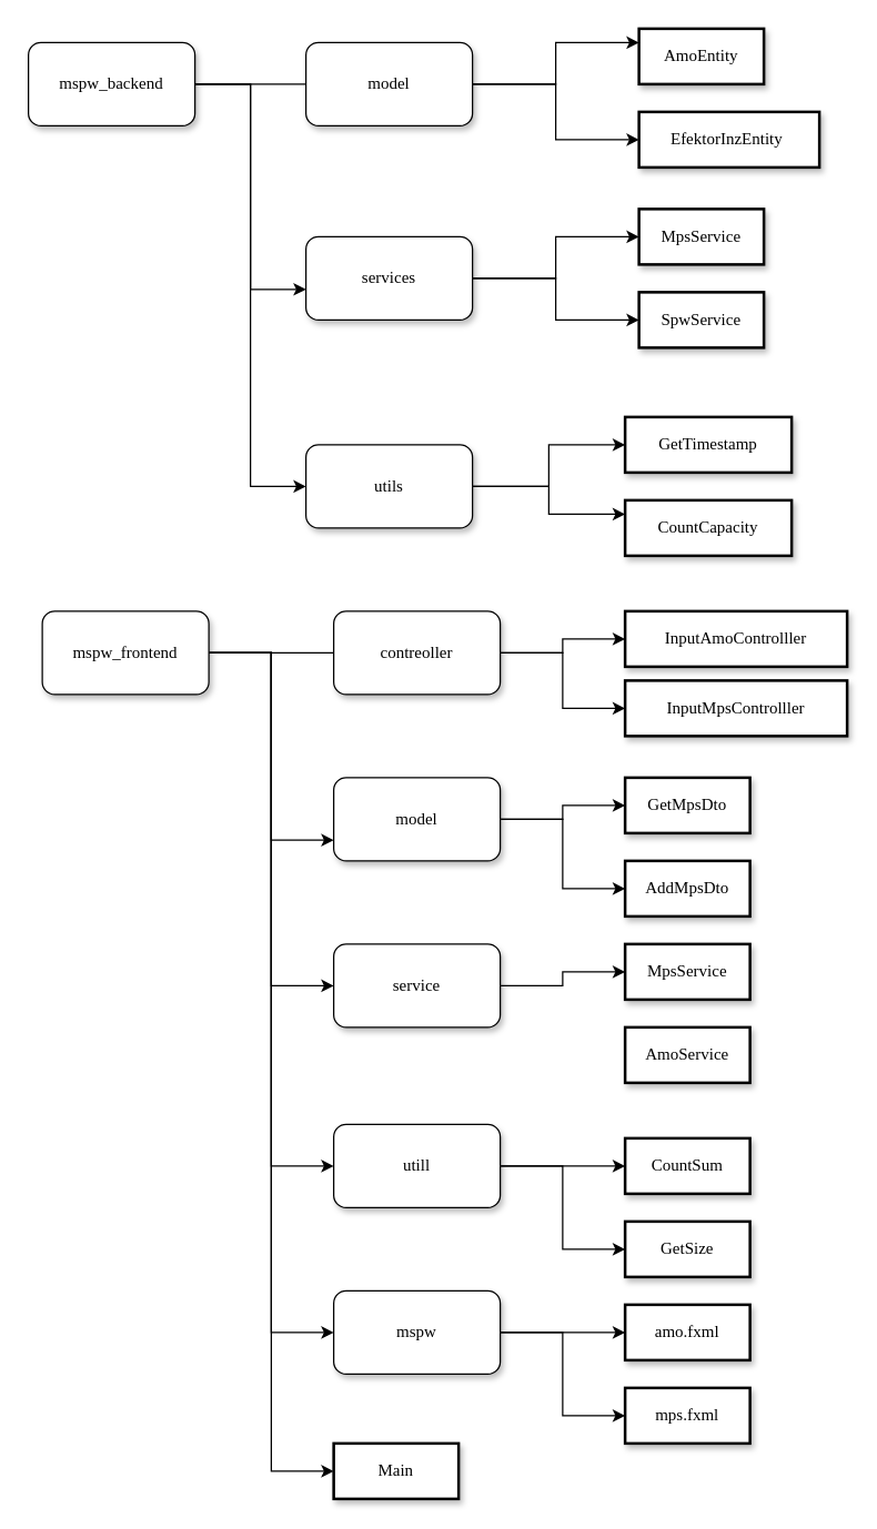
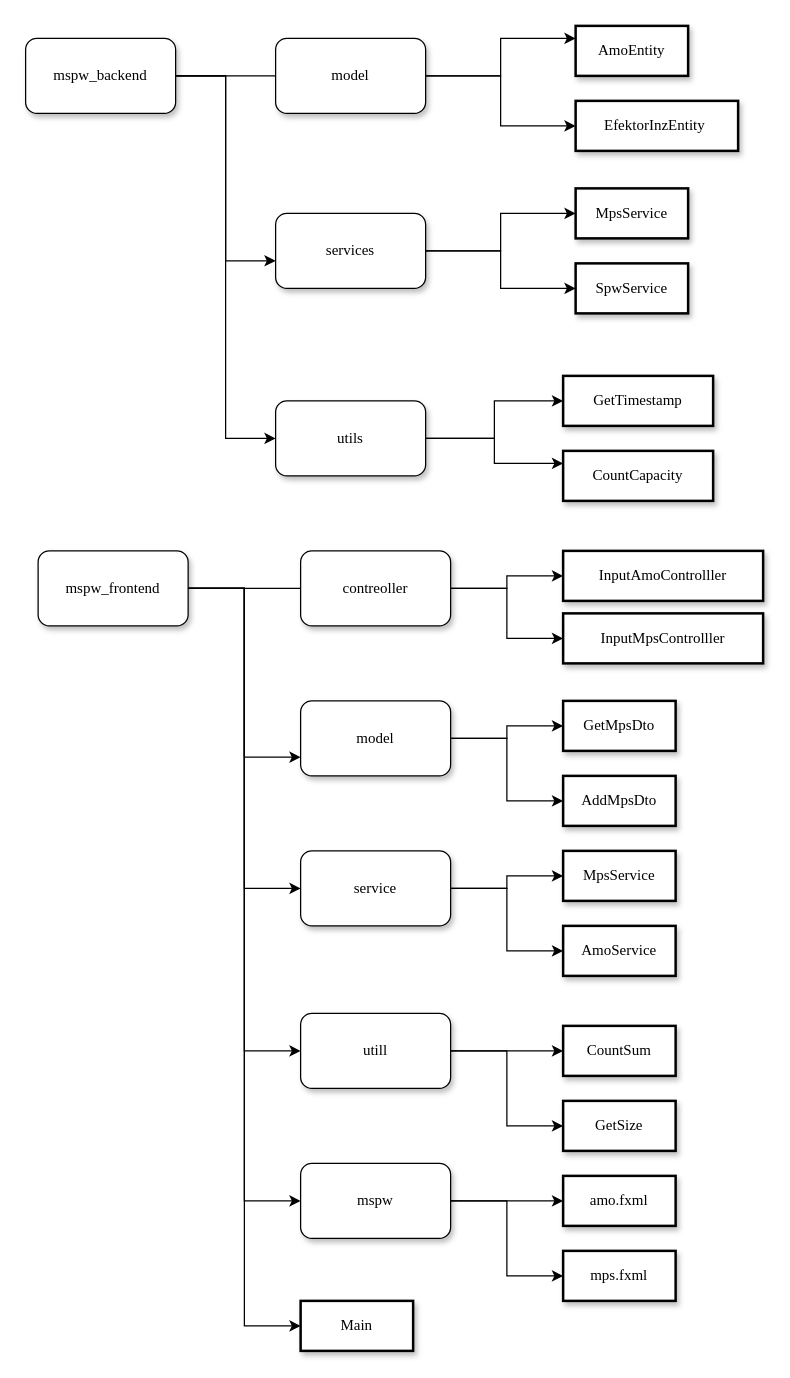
  <mxCell id="0" />
  <mxCell id="1" parent="0" />
  <mxCell id="2" style="edgeStyle=orthogonalEdgeStyle;rounded=0;orthogonalLoop=1;jettySize=auto;html=1;exitX=0.5;exitY=1;exitDx=0;exitDy=0;entryX=0;entryY=0.5;entryDx=0;entryDy=0;" edge="1" parent="1" source="3" target="26"><mxGeometry relative="1" as="geometry"><Array as="points"><mxPoint x="80" y="60" /><mxPoint x="180" y="60" /><mxPoint x="180" y="350" /></Array></mxGeometry></mxCell>
  <mxCell id="3" value="mspw_backend" style="whiteSpace=wrap;html=1;rounded=1;shadow=1;labelBackgroundColor=none;strokeWidth=1;fontFamily=Verdana;fontSize=12;align=center;" parent="1" vertex="1"><mxGeometry x="20" y="30" width="120" height="60" as="geometry" /></mxCell>
  <mxCell id="4" style="edgeStyle=orthogonalEdgeStyle;rounded=0;orthogonalLoop=1;jettySize=auto;html=1;entryX=0;entryY=0.75;entryDx=0;entryDy=0;" edge="1" parent="1" source="9" target="16"><mxGeometry relative="1" as="geometry" /></mxCell>
  <mxCell id="5" style="edgeStyle=orthogonalEdgeStyle;rounded=0;orthogonalLoop=1;jettySize=auto;html=1;entryX=0;entryY=0.5;entryDx=0;entryDy=0;" edge="1" parent="1" source="9" target="38"><mxGeometry relative="1" as="geometry" /></mxCell>
  <mxCell id="6" style="edgeStyle=orthogonalEdgeStyle;rounded=0;orthogonalLoop=1;jettySize=auto;html=1;exitX=1;exitY=0.5;exitDx=0;exitDy=0;entryX=0;entryY=0.5;entryDx=0;entryDy=0;" edge="1" parent="1" source="9" target="41"><mxGeometry relative="1" as="geometry" /></mxCell>
  <mxCell id="7" style="edgeStyle=orthogonalEdgeStyle;rounded=0;orthogonalLoop=1;jettySize=auto;html=1;exitX=1;exitY=0.5;exitDx=0;exitDy=0;entryX=0;entryY=0.5;entryDx=0;entryDy=0;" edge="1" parent="1" source="9" target="44"><mxGeometry relative="1" as="geometry" /></mxCell>
  <mxCell id="8" style="edgeStyle=orthogonalEdgeStyle;rounded=0;orthogonalLoop=1;jettySize=auto;html=1;exitX=1;exitY=0.5;exitDx=0;exitDy=0;entryX=0;entryY=0.5;entryDx=0;entryDy=0;" edge="1" parent="1" source="9" target="53"><mxGeometry relative="1" as="geometry" /></mxCell>
  <mxCell id="9" value="&lt;span&gt;mspw_frontend&lt;/span&gt;" style="whiteSpace=wrap;html=1;rounded=1;shadow=1;labelBackgroundColor=none;strokeWidth=1;fontFamily=Verdana;fontSize=12;align=center;" parent="1" vertex="1"><mxGeometry x="30" y="440" width="120" height="60" as="geometry" /></mxCell>
  <mxCell id="10" style="edgeStyle=orthogonalEdgeStyle;rounded=0;orthogonalLoop=1;jettySize=auto;html=1;entryX=0;entryY=0.25;entryDx=0;entryDy=0;" edge="1" parent="1" source="12" target="28"><mxGeometry relative="1" as="geometry" /></mxCell>
  <mxCell id="11" style="edgeStyle=orthogonalEdgeStyle;rounded=0;orthogonalLoop=1;jettySize=auto;html=1;exitX=1;exitY=0.5;exitDx=0;exitDy=0;entryX=0;entryY=0.5;entryDx=0;entryDy=0;" edge="1" parent="1" source="12" target="27"><mxGeometry relative="1" as="geometry" /></mxCell>
  <mxCell id="12" value="&lt;span&gt;model&lt;/span&gt;" style="whiteSpace=wrap;html=1;rounded=1;shadow=1;labelBackgroundColor=none;strokeWidth=1;fontFamily=Verdana;fontSize=12;align=center;" parent="1" vertex="1"><mxGeometry x="220" y="30" width="120" height="60" as="geometry" /></mxCell>
  <mxCell id="13" value="" style="rounded=0;html=1;labelBackgroundColor=none;startArrow=none;startFill=0;startSize=5;endArrow=none;endFill=0;endSize=5;jettySize=auto;orthogonalLoop=1;strokeWidth=1;fontFamily=Verdana;fontSize=12" parent="1" source="3" target="12" edge="1"><mxGeometry x="-0.3" y="13" relative="1" as="geometry"><mxPoint as="offset" /></mxGeometry></mxCell>
  <mxCell id="14" style="edgeStyle=orthogonalEdgeStyle;rounded=0;orthogonalLoop=1;jettySize=auto;html=1;exitX=1;exitY=0.5;exitDx=0;exitDy=0;entryX=0;entryY=0.5;entryDx=0;entryDy=0;" edge="1" parent="1" source="16" target="46"><mxGeometry relative="1" as="geometry" /></mxCell>
  <mxCell id="15" style="edgeStyle=orthogonalEdgeStyle;rounded=0;orthogonalLoop=1;jettySize=auto;html=1;exitX=1;exitY=0.5;exitDx=0;exitDy=0;entryX=0;entryY=0.5;entryDx=0;entryDy=0;" edge="1" parent="1" source="16" target="30"><mxGeometry relative="1" as="geometry" /></mxCell>
  <mxCell id="16" value="&lt;span&gt;model&lt;/span&gt;" style="whiteSpace=wrap;html=1;rounded=1;shadow=1;labelBackgroundColor=none;strokeWidth=1;fontFamily=Verdana;fontSize=12;align=center;" parent="1" vertex="1"><mxGeometry x="240" y="560" width="120" height="60" as="geometry" /></mxCell>
  <mxCell id="17" style="edgeStyle=orthogonalEdgeStyle;rounded=0;orthogonalLoop=1;jettySize=auto;html=1;exitX=1;exitY=0.5;exitDx=0;exitDy=0;entryX=0;entryY=0.5;entryDx=0;entryDy=0;" edge="1" parent="1" source="19" target="29"><mxGeometry relative="1" as="geometry" /></mxCell>
  <mxCell id="18" style="edgeStyle=orthogonalEdgeStyle;rounded=0;orthogonalLoop=1;jettySize=auto;html=1;exitX=1;exitY=0.5;exitDx=0;exitDy=0;entryX=0;entryY=0.5;entryDx=0;entryDy=0;" edge="1" parent="1" source="19" target="45"><mxGeometry relative="1" as="geometry" /></mxCell>
  <mxCell id="19" value="&lt;span&gt;contreoller&lt;/span&gt;" style="whiteSpace=wrap;html=1;rounded=1;shadow=1;labelBackgroundColor=none;strokeWidth=1;fontFamily=Verdana;fontSize=12;align=center;" parent="1" vertex="1"><mxGeometry x="240" y="440" width="120" height="60" as="geometry" /></mxCell>
  <mxCell id="20" value="" style="rounded=0;html=1;labelBackgroundColor=none;startArrow=none;startFill=0;startSize=5;endArrow=none;endFill=0;endSize=5;jettySize=auto;orthogonalLoop=1;strokeWidth=1;fontFamily=Verdana;fontSize=12" parent="1" source="9" target="19" edge="1"><mxGeometry x="-0.2" y="14" relative="1" as="geometry"><mxPoint as="offset" /></mxGeometry></mxCell>
  <mxCell id="21" style="edgeStyle=orthogonalEdgeStyle;rounded=0;orthogonalLoop=1;jettySize=auto;html=1;entryX=0;entryY=0.5;entryDx=0;entryDy=0;" edge="1" parent="1" source="23" target="34"><mxGeometry relative="1" as="geometry" /></mxCell>
  <mxCell id="22" style="edgeStyle=orthogonalEdgeStyle;rounded=0;orthogonalLoop=1;jettySize=auto;html=1;exitX=1;exitY=0.5;exitDx=0;exitDy=0;entryX=0;entryY=0.5;entryDx=0;entryDy=0;" edge="1" parent="1" source="23" target="33"><mxGeometry relative="1" as="geometry" /></mxCell>
  <mxCell id="23" value="&lt;span&gt;services&lt;/span&gt;" style="whiteSpace=wrap;html=1;rounded=1;shadow=1;labelBackgroundColor=none;strokeWidth=1;fontFamily=Verdana;fontSize=12;align=center;" vertex="1" parent="1"><mxGeometry x="220" y="170" width="120" height="60" as="geometry" /></mxCell>
  <mxCell id="24" style="edgeStyle=orthogonalEdgeStyle;rounded=0;orthogonalLoop=1;jettySize=auto;html=1;entryX=0;entryY=0.5;entryDx=0;entryDy=0;" edge="1" parent="1" source="26" target="32"><mxGeometry relative="1" as="geometry" /></mxCell>
  <mxCell id="25" style="edgeStyle=orthogonalEdgeStyle;rounded=0;orthogonalLoop=1;jettySize=auto;html=1;exitX=1;exitY=0.5;exitDx=0;exitDy=0;entryX=0;entryY=0.25;entryDx=0;entryDy=0;" edge="1" parent="1" source="26" target="31"><mxGeometry relative="1" as="geometry" /></mxCell>
  <mxCell id="26" value="&lt;span&gt;utils&lt;/span&gt;" style="whiteSpace=wrap;html=1;rounded=1;shadow=1;labelBackgroundColor=none;strokeWidth=1;fontFamily=Verdana;fontSize=12;align=center;" vertex="1" parent="1"><mxGeometry x="220" y="320" width="120" height="60" as="geometry" /></mxCell>
  <mxCell id="27" value="&lt;span&gt;EfektorInzEntity&amp;nbsp;&lt;/span&gt;" style="whiteSpace=wrap;html=1;rounded=0;shadow=1;labelBackgroundColor=none;strokeWidth=2;fontFamily=Verdana;fontSize=12;align=center;" vertex="1" parent="1"><mxGeometry x="460" y="80" width="130" height="40" as="geometry" /></mxCell>
  <mxCell id="28" value="&lt;span&gt;AmoEntity&lt;/span&gt;" style="whiteSpace=wrap;html=1;rounded=0;shadow=1;labelBackgroundColor=none;strokeWidth=2;fontFamily=Verdana;fontSize=12;align=center;" vertex="1" parent="1"><mxGeometry x="460" y="20" width="90" height="40" as="geometry" /></mxCell>
  <mxCell id="29" value="&lt;span&gt;InputAmoControlller&lt;/span&gt;" style="whiteSpace=wrap;html=1;rounded=0;shadow=1;labelBackgroundColor=none;strokeWidth=2;fontFamily=Verdana;fontSize=12;align=center;" vertex="1" parent="1"><mxGeometry x="450" y="440" width="160" height="40" as="geometry" /></mxCell>
  <mxCell id="30" value="&lt;span&gt;AddMpsDto&lt;/span&gt;" style="whiteSpace=wrap;html=1;rounded=0;shadow=1;labelBackgroundColor=none;strokeWidth=2;fontFamily=Verdana;fontSize=12;align=center;" vertex="1" parent="1"><mxGeometry x="450" y="620" width="90" height="40" as="geometry" /></mxCell>
  <mxCell id="31" value="&lt;span&gt;CountCapacity&lt;/span&gt;" style="whiteSpace=wrap;html=1;rounded=0;shadow=1;labelBackgroundColor=none;strokeWidth=2;fontFamily=Verdana;fontSize=12;align=center;" vertex="1" parent="1"><mxGeometry x="450" y="360" width="120" height="40" as="geometry" /></mxCell>
  <mxCell id="32" value="&lt;span&gt;GetTimestamp&lt;/span&gt;" style="whiteSpace=wrap;html=1;rounded=0;shadow=1;labelBackgroundColor=none;strokeWidth=2;fontFamily=Verdana;fontSize=12;align=center;" vertex="1" parent="1"><mxGeometry x="450" y="300" width="120" height="40" as="geometry" /></mxCell>
  <mxCell id="33" value="&lt;span&gt;SpwService&lt;/span&gt;" style="whiteSpace=wrap;html=1;rounded=0;shadow=1;labelBackgroundColor=none;strokeWidth=2;fontFamily=Verdana;fontSize=12;align=center;" vertex="1" parent="1"><mxGeometry x="460" y="210" width="90" height="40" as="geometry" /></mxCell>
  <mxCell id="34" value="&lt;span&gt;MpsService&lt;/span&gt;" style="whiteSpace=wrap;html=1;rounded=0;shadow=1;labelBackgroundColor=none;strokeWidth=2;fontFamily=Verdana;fontSize=12;align=center;" vertex="1" parent="1"><mxGeometry x="460" y="150" width="90" height="40" as="geometry" /></mxCell>
  <mxCell id="35" style="edgeStyle=orthogonalEdgeStyle;rounded=0;orthogonalLoop=1;jettySize=auto;html=1;entryX=0;entryY=0.633;entryDx=0;entryDy=0;entryPerimeter=0;" edge="1" parent="1" source="3" target="23"><mxGeometry relative="1" as="geometry" /></mxCell>
  <mxCell id="36" style="edgeStyle=orthogonalEdgeStyle;rounded=0;orthogonalLoop=1;jettySize=auto;html=1;exitX=1;exitY=0.5;exitDx=0;exitDy=0;entryX=0;entryY=0.5;entryDx=0;entryDy=0;" edge="1" parent="1" source="38" target="47"><mxGeometry relative="1" as="geometry" /></mxCell>
+ <mxCell id="37" style="edgeStyle=orthogonalEdgeStyle;rounded=0;orthogonalLoop=1;jettySize=auto;html=1;exitX=1;exitY=0.5;exitDx=0;exitDy=0;entryX=0;entryY=0.5;entryDx=0;entryDy=0;" edge="1" parent="1" source="38" target="50"><mxGeometry relative="1" as="geometry" /></mxCell>
  <mxCell id="38" value="&lt;span&gt;service&lt;/span&gt;" style="whiteSpace=wrap;html=1;rounded=1;shadow=1;labelBackgroundColor=none;strokeWidth=1;fontFamily=Verdana;fontSize=12;align=center;" vertex="1" parent="1"><mxGeometry x="240" y="680" width="120" height="60" as="geometry" /></mxCell>
  <mxCell id="39" style="edgeStyle=orthogonalEdgeStyle;rounded=0;orthogonalLoop=1;jettySize=auto;html=1;exitX=1;exitY=0.5;exitDx=0;exitDy=0;entryX=0;entryY=0.5;entryDx=0;entryDy=0;" edge="1" parent="1" source="41" target="49"><mxGeometry relative="1" as="geometry" /></mxCell>
  <mxCell id="40" style="edgeStyle=orthogonalEdgeStyle;rounded=0;orthogonalLoop=1;jettySize=auto;html=1;exitX=1;exitY=0.5;exitDx=0;exitDy=0;entryX=0;entryY=0.5;entryDx=0;entryDy=0;" edge="1" parent="1" source="41" target="48"><mxGeometry relative="1" as="geometry" /></mxCell>
  <mxCell id="41" value="&lt;span&gt;utill&lt;/span&gt;" style="whiteSpace=wrap;html=1;rounded=1;shadow=1;labelBackgroundColor=none;strokeWidth=1;fontFamily=Verdana;fontSize=12;align=center;" vertex="1" parent="1"><mxGeometry x="240" y="810" width="120" height="60" as="geometry" /></mxCell>
  <mxCell id="42" style="edgeStyle=orthogonalEdgeStyle;rounded=0;orthogonalLoop=1;jettySize=auto;html=1;exitX=1;exitY=0.5;exitDx=0;exitDy=0;" edge="1" parent="1" source="44" target="51"><mxGeometry relative="1" as="geometry" /></mxCell>
  <mxCell id="43" style="edgeStyle=orthogonalEdgeStyle;rounded=0;orthogonalLoop=1;jettySize=auto;html=1;exitX=1;exitY=0.5;exitDx=0;exitDy=0;entryX=0;entryY=0.5;entryDx=0;entryDy=0;" edge="1" parent="1" source="44" target="52"><mxGeometry relative="1" as="geometry" /></mxCell>
  <mxCell id="44" value="&lt;span&gt;mspw&lt;/span&gt;" style="whiteSpace=wrap;html=1;rounded=1;shadow=1;labelBackgroundColor=none;strokeWidth=1;fontFamily=Verdana;fontSize=12;align=center;" vertex="1" parent="1"><mxGeometry x="240" y="930" width="120" height="60" as="geometry" /></mxCell>
  <mxCell id="45" value="InputMpsControlller" style="whiteSpace=wrap;html=1;rounded=0;shadow=1;labelBackgroundColor=none;strokeWidth=2;fontFamily=Verdana;fontSize=12;align=center;" vertex="1" parent="1"><mxGeometry x="450" y="490" width="160" height="40" as="geometry" /></mxCell>
  <mxCell id="46" value="&lt;span&gt;GetMpsDto&lt;/span&gt;" style="whiteSpace=wrap;html=1;rounded=0;shadow=1;labelBackgroundColor=none;strokeWidth=2;fontFamily=Verdana;fontSize=12;align=center;" vertex="1" parent="1"><mxGeometry x="450" y="560" width="90" height="40" as="geometry" /></mxCell>
  <mxCell id="47" value="MpsService" style="whiteSpace=wrap;html=1;rounded=0;shadow=1;labelBackgroundColor=none;strokeWidth=2;fontFamily=Verdana;fontSize=12;align=center;" vertex="1" parent="1"><mxGeometry x="450" y="680" width="90" height="40" as="geometry" /></mxCell>
  <mxCell id="48" value="GetSize" style="whiteSpace=wrap;html=1;rounded=0;shadow=1;labelBackgroundColor=none;strokeWidth=2;fontFamily=Verdana;fontSize=12;align=center;" vertex="1" parent="1"><mxGeometry x="450" y="880" width="90" height="40" as="geometry" /></mxCell>
  <mxCell id="49" value="CountSum" style="whiteSpace=wrap;html=1;rounded=0;shadow=1;labelBackgroundColor=none;strokeWidth=2;fontFamily=Verdana;fontSize=12;align=center;" vertex="1" parent="1"><mxGeometry x="450" y="820" width="90" height="40" as="geometry" /></mxCell>
  <mxCell id="50" value="&lt;span&gt;AmoService&lt;/span&gt;" style="whiteSpace=wrap;html=1;rounded=0;shadow=1;labelBackgroundColor=none;strokeWidth=2;fontFamily=Verdana;fontSize=12;align=center;" vertex="1" parent="1"><mxGeometry x="450" y="740" width="90" height="40" as="geometry" /></mxCell>
  <mxCell id="51" value="&lt;span&gt;amo.fxml&lt;/span&gt;" style="whiteSpace=wrap;html=1;rounded=0;shadow=1;labelBackgroundColor=none;strokeWidth=2;fontFamily=Verdana;fontSize=12;align=center;" vertex="1" parent="1"><mxGeometry x="450" y="940" width="90" height="40" as="geometry" /></mxCell>
  <mxCell id="52" value="&lt;span&gt;mps.fxml&lt;/span&gt;" style="whiteSpace=wrap;html=1;rounded=0;shadow=1;labelBackgroundColor=none;strokeWidth=2;fontFamily=Verdana;fontSize=12;align=center;" vertex="1" parent="1"><mxGeometry x="450" y="1000" width="90" height="40" as="geometry" /></mxCell>
  <mxCell id="53" value="&lt;span&gt;Main&lt;/span&gt;" style="whiteSpace=wrap;html=1;rounded=0;shadow=1;labelBackgroundColor=none;strokeWidth=2;fontFamily=Verdana;fontSize=12;align=center;" vertex="1" parent="1"><mxGeometry x="240" y="1040" width="90" height="40" as="geometry" /></mxCell>
